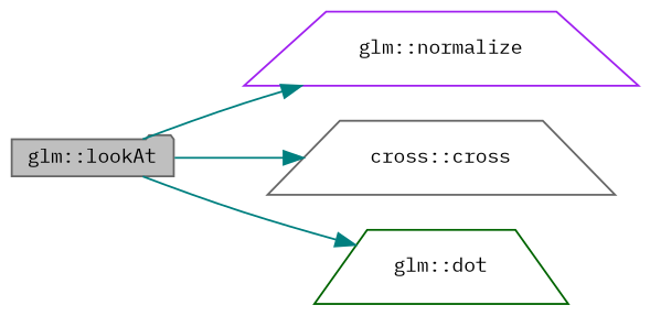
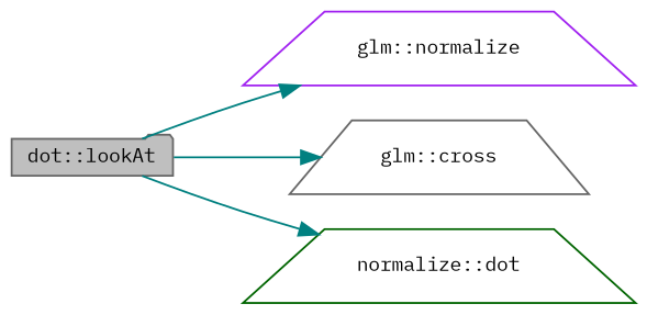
  digraph {
    fontname="IBM Plex Mono"
    rankdir=LR
    node [color=gray40 fillcolor=white fontname="IBM Plex Mono" fontsize=10 shape=trapezium style=filled]
    edge [color=teal fontname="IBM Plex Mono" fontsize=10 labelfontname=Helvetica labelfontsize=10 style=solid]
-   n1 [fillcolor=grey75 fontcolor=black height=0.2 label="glm::lookAt" shape=folder width=0.4]
+   n1 [fillcolor=grey75 fontcolor=black height=0.2 label="dot::lookAt" shape=folder width=0.4]
    n2 [color=purple height=0.2 label="glm::normalize" width=0.4]
-   n3 [height=0.2 label="cross::cross" width=0.4]
-   n4 [color=darkgreen height=0.2 label="glm::dot" width=0.4]
+   n3 [height=0.2 label="glm::cross" width=0.4]
+   n4 [color=darkgreen height=0.2 label="normalize::dot" width=0.4]
    n1 -> n2
    n1 -> n3
    n1 -> n4
  }
